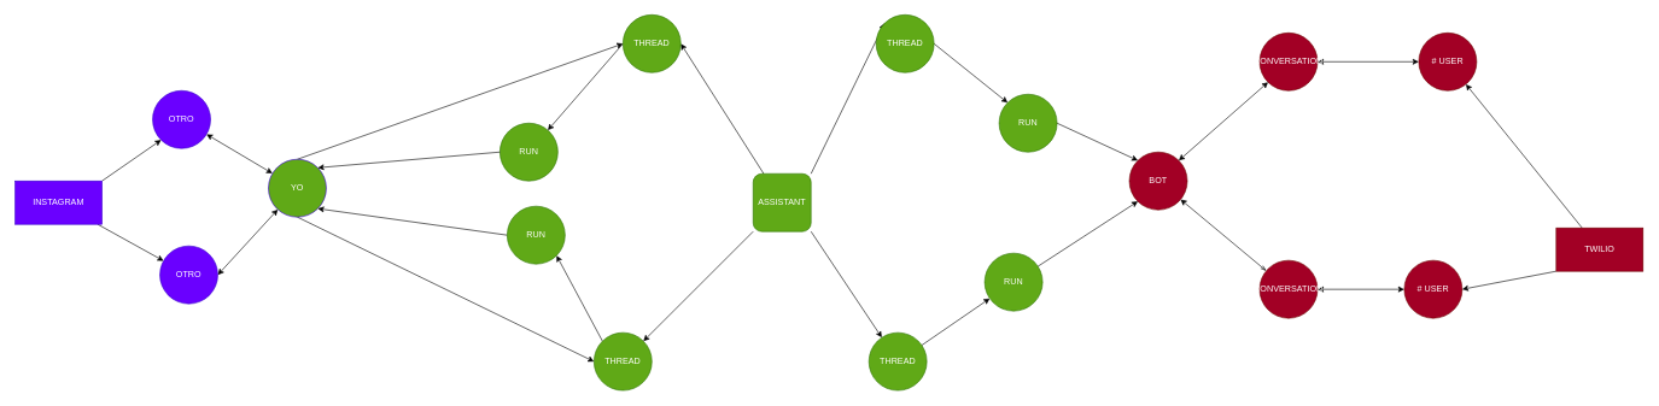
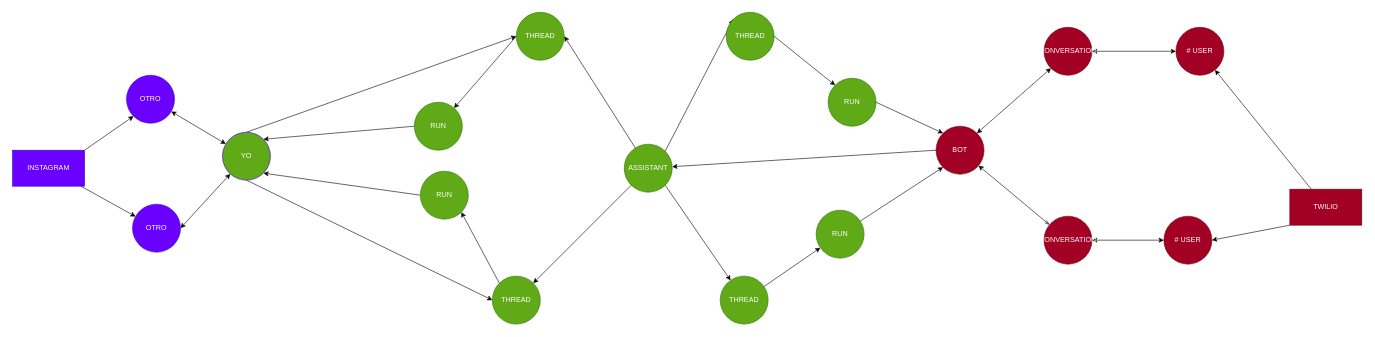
  <mxCell id="0" />
  <mxCell id="1" parent="0" />
  <mxCell id="2" value="" style="rounded=0;orthogonalLoop=1;jettySize=auto;html=1;startArrow=classic;startFill=1;" edge="1" parent="1" source="3" target="6"><mxGeometry relative="1" as="geometry" /></mxCell>
  <mxCell id="3" value="OTRO" style="ellipse;whiteSpace=wrap;html=1;rounded=0;fillColor=#6a00ff;fontColor=#ffffff;strokeColor=#3700CC;" vertex="1" parent="1"><mxGeometry x="210" y="125" width="80" height="80" as="geometry" /></mxCell>
  <mxCell id="4" style="edgeStyle=none;rounded=0;orthogonalLoop=1;jettySize=auto;html=1;entryX=0;entryY=0.5;entryDx=0;entryDy=0;strokeColor=default;align=center;verticalAlign=middle;fontFamily=Helvetica;fontSize=11;fontColor=default;labelBackgroundColor=default;endArrow=classic;exitX=0.5;exitY=0;exitDx=0;exitDy=0;" edge="1" parent="1" source="6" target="26"><mxGeometry relative="1" as="geometry" /></mxCell>
  <mxCell id="5" style="edgeStyle=none;rounded=0;orthogonalLoop=1;jettySize=auto;html=1;exitX=0.5;exitY=1;exitDx=0;exitDy=0;entryX=0;entryY=0.5;entryDx=0;entryDy=0;strokeColor=default;align=center;verticalAlign=middle;fontFamily=Helvetica;fontSize=11;fontColor=default;labelBackgroundColor=default;endArrow=classic;" edge="1" parent="1" source="6" target="34"><mxGeometry relative="1" as="geometry" /></mxCell>
  <mxCell id="6" value="YO" style="ellipse;whiteSpace=wrap;html=1;rounded=0;fillColor=#60a917;fontColor=#ffffff;strokeColor=#3700CC;" vertex="1" parent="1"><mxGeometry x="370" y="220" width="80" height="80" as="geometry" /></mxCell>
  <mxCell id="7" value="" style="rounded=0;orthogonalLoop=1;jettySize=auto;html=1;exitX=1;exitY=1;exitDx=0;exitDy=0;" edge="1" parent="1" source="24" target="10"><mxGeometry relative="1" as="geometry"><mxPoint x="1210" y="390" as="sourcePoint" /></mxGeometry></mxCell>
  <mxCell id="8" value="" style="rounded=0;orthogonalLoop=1;jettySize=auto;html=1;" edge="1" parent="1" source="10" target="12"><mxGeometry relative="1" as="geometry" /></mxCell>
  <mxCell id="9" value="" style="edgeStyle=none;rounded=0;orthogonalLoop=1;jettySize=auto;html=1;strokeColor=default;align=center;verticalAlign=middle;fontFamily=Helvetica;fontSize=11;fontColor=default;labelBackgroundColor=default;endArrow=classic;exitX=0;exitY=0;exitDx=0;exitDy=0;entryX=1;entryY=1;entryDx=0;entryDy=0;" edge="1" parent="1" source="34" target="20"><mxGeometry relative="1" as="geometry" /></mxCell>
  <mxCell id="10" value="THREAD" style="ellipse;whiteSpace=wrap;html=1;rounded=0;fillColor=#60a917;fontColor=#ffffff;strokeColor=#2D7600;" vertex="1" parent="1"><mxGeometry x="1200" y="460" width="80" height="80" as="geometry" /></mxCell>
  <mxCell id="11" style="edgeStyle=none;rounded=0;orthogonalLoop=1;jettySize=auto;html=1;entryX=0;entryY=1;entryDx=0;entryDy=0;strokeColor=default;align=center;verticalAlign=middle;fontFamily=Helvetica;fontSize=11;fontColor=default;labelBackgroundColor=default;endArrow=classic;" edge="1" parent="1" source="12" target="17"><mxGeometry relative="1" as="geometry" /></mxCell>
  <mxCell id="12" value="RUN" style="ellipse;whiteSpace=wrap;html=1;rounded=0;fillColor=#60a917;fontColor=#ffffff;strokeColor=#2D7600;" vertex="1" parent="1"><mxGeometry x="1360" y="350" width="80" height="80" as="geometry" /></mxCell>
  <mxCell id="13" value="" style="edgeStyle=orthogonalEdgeStyle;rounded=0;orthogonalLoop=1;jettySize=auto;html=1;startArrow=classic;startFill=1;" edge="1" parent="1" source="14" target="16"><mxGeometry relative="1" as="geometry" /></mxCell>
  <mxCell id="14" value="# USER" style="ellipse;whiteSpace=wrap;html=1;rounded=0;fillColor=#a20025;fontColor=#ffffff;strokeColor=#6F0000;" vertex="1" parent="1"><mxGeometry x="1940" y="360" width="80" height="80" as="geometry" /></mxCell>
  <mxCell id="15" value="" style="rounded=0;orthogonalLoop=1;jettySize=auto;html=1;strokeColor=default;startArrow=openThin;startFill=0;" edge="1" parent="1" source="16" target="17"><mxGeometry relative="1" as="geometry" /></mxCell>
  <mxCell id="16" value="CONVERSATION" style="ellipse;whiteSpace=wrap;html=1;rounded=0;fillColor=#a20025;fontColor=#ffffff;strokeColor=#6F0000;" vertex="1" parent="1"><mxGeometry x="1740" y="360" width="80" height="80" as="geometry" /></mxCell>
  <mxCell id="17" value="BOT" style="ellipse;whiteSpace=wrap;html=1;rounded=0;fillColor=#a20025;fontColor=#ffffff;strokeColor=#6F0000;" vertex="1" parent="1"><mxGeometry x="1560" y="210" width="80" height="80" as="geometry" /></mxCell>
+ <mxCell id="18" style="edgeStyle=none;rounded=0;orthogonalLoop=1;jettySize=auto;html=1;exitX=0;exitY=0.5;exitDx=0;exitDy=0;strokeColor=default;align=center;verticalAlign=middle;fontFamily=Helvetica;fontSize=11;fontColor=default;labelBackgroundColor=default;endArrow=classic;" edge="1" parent="1" source="17" target="24"><mxGeometry relative="1" as="geometry"><mxPoint x="1248.48" y="340.64" as="targetPoint" /></mxGeometry></mxCell>
  <mxCell id="19" style="edgeStyle=none;rounded=0;orthogonalLoop=1;jettySize=auto;html=1;exitX=0;exitY=0.5;exitDx=0;exitDy=0;entryX=1;entryY=1;entryDx=0;entryDy=0;strokeColor=default;align=center;verticalAlign=middle;fontFamily=Helvetica;fontSize=11;fontColor=default;labelBackgroundColor=default;endArrow=classic;" edge="1" parent="1" source="20" target="6"><mxGeometry relative="1" as="geometry" /></mxCell>
  <mxCell id="20" value="RUN" style="ellipse;whiteSpace=wrap;html=1;rounded=0;fillColor=#60a917;fontColor=#ffffff;strokeColor=#2D7600;" vertex="1" parent="1"><mxGeometry x="700" y="285" width="80" height="80" as="geometry" /></mxCell>
  <mxCell id="21" value="" style="rounded=0;orthogonalLoop=1;jettySize=auto;html=1;entryX=1;entryY=0.5;entryDx=0;entryDy=0;" edge="1" parent="1" source="24" target="26"><mxGeometry relative="1" as="geometry" /></mxCell>
  <mxCell id="22" style="edgeStyle=none;rounded=0;orthogonalLoop=1;jettySize=auto;html=1;exitX=0;exitY=1;exitDx=0;exitDy=0;entryX=1;entryY=0;entryDx=0;entryDy=0;strokeColor=default;align=center;verticalAlign=middle;fontFamily=Helvetica;fontSize=11;fontColor=default;labelBackgroundColor=default;endArrow=classic;" edge="1" parent="1" source="24" target="34"><mxGeometry relative="1" as="geometry" /></mxCell>
  <mxCell id="23" style="edgeStyle=none;rounded=0;orthogonalLoop=1;jettySize=auto;html=1;exitX=1;exitY=0;exitDx=0;exitDy=0;entryX=0;entryY=0;entryDx=0;entryDy=0;strokeColor=default;align=center;verticalAlign=middle;fontFamily=Helvetica;fontSize=11;fontColor=default;labelBackgroundColor=default;endArrow=classic;" edge="1" parent="1" source="24" target="43"><mxGeometry relative="1" as="geometry" /></mxCell>
- <mxCell id="24" value="ASSISTANT" style="whiteSpace=wrap;html=1;fillColor=#60a917;fontColor=#ffffff;strokeColor=#2D7600;rounded=1;" vertex="1" parent="1"><mxGeometry x="1040" y="240" width="80" height="80" as="geometry" /></mxCell>
+ <mxCell id="24" value="ASSISTANT" style="ellipse;whiteSpace=wrap;html=1;rounded=0;fillColor=#60a917;fontColor=#ffffff;strokeColor=#2D7600;" vertex="1" parent="1"><mxGeometry x="1040" y="240" width="80" height="80" as="geometry" /></mxCell>
  <mxCell id="25" style="edgeStyle=none;rounded=0;orthogonalLoop=1;jettySize=auto;html=1;exitX=0;exitY=0.5;exitDx=0;exitDy=0;strokeColor=default;align=center;verticalAlign=middle;fontFamily=Helvetica;fontSize=11;fontColor=default;labelBackgroundColor=default;endArrow=classic;" edge="1" parent="1" source="26" target="32"><mxGeometry relative="1" as="geometry" /></mxCell>
  <mxCell id="26" value="THREAD" style="ellipse;whiteSpace=wrap;html=1;rounded=0;fillColor=#60a917;fontColor=#ffffff;strokeColor=#2D7600;" vertex="1" parent="1"><mxGeometry x="860" y="20" width="80" height="80" as="geometry" /></mxCell>
  <mxCell id="27" value="" style="rounded=0;orthogonalLoop=1;jettySize=auto;html=1;" edge="1" parent="1" source="29" target="31"><mxGeometry relative="1" as="geometry" /></mxCell>
  <mxCell id="28" style="edgeStyle=none;rounded=0;orthogonalLoop=1;jettySize=auto;html=1;exitX=1;exitY=0;exitDx=0;exitDy=0;entryX=0;entryY=1;entryDx=0;entryDy=0;strokeColor=default;align=center;verticalAlign=middle;fontFamily=Helvetica;fontSize=11;fontColor=default;labelBackgroundColor=default;endArrow=classic;" edge="1" parent="1" source="29" target="3"><mxGeometry relative="1" as="geometry" /></mxCell>
  <mxCell id="29" value="INSTAGRAM" style="rounded=0;whiteSpace=wrap;html=1;fillColor=#6a00ff;fontColor=#ffffff;strokeColor=#3700CC;" vertex="1" parent="1"><mxGeometry x="20" y="250" width="120" height="60" as="geometry" /></mxCell>
  <mxCell id="30" style="edgeStyle=none;rounded=0;orthogonalLoop=1;jettySize=auto;html=1;exitX=1;exitY=0.5;exitDx=0;exitDy=0;strokeColor=default;align=center;verticalAlign=middle;fontFamily=Helvetica;fontSize=11;fontColor=default;labelBackgroundColor=default;endArrow=classic;startArrow=classic;startFill=1;" edge="1" parent="1" source="31" target="6"><mxGeometry relative="1" as="geometry" /></mxCell>
  <mxCell id="31" value="OTRO" style="ellipse;whiteSpace=wrap;html=1;rounded=0;fillColor=#6a00ff;fontColor=#ffffff;strokeColor=#3700CC;" vertex="1" parent="1"><mxGeometry x="220" y="340" width="80" height="80" as="geometry" /></mxCell>
  <mxCell id="32" value="RUN" style="ellipse;whiteSpace=wrap;html=1;rounded=0;fillColor=#60a917;fontColor=#ffffff;strokeColor=#2D7600;" vertex="1" parent="1"><mxGeometry x="690" y="170" width="80" height="80" as="geometry" /></mxCell>
  <mxCell id="33" style="edgeStyle=none;rounded=0;orthogonalLoop=1;jettySize=auto;html=1;exitX=0;exitY=0.5;exitDx=0;exitDy=0;entryX=1;entryY=0;entryDx=0;entryDy=0;strokeColor=default;align=center;verticalAlign=middle;fontFamily=Helvetica;fontSize=11;fontColor=default;labelBackgroundColor=default;endArrow=classic;" edge="1" parent="1" source="32" target="6"><mxGeometry relative="1" as="geometry" /></mxCell>
  <mxCell id="34" value="THREAD" style="ellipse;whiteSpace=wrap;html=1;rounded=0;fillColor=#60a917;fontColor=#ffffff;strokeColor=#2D7600;" vertex="1" parent="1"><mxGeometry x="820" y="460" width="80" height="80" as="geometry" /></mxCell>
  <mxCell id="35" value="" style="rounded=0;orthogonalLoop=1;jettySize=auto;html=1;" edge="1" parent="1" source="37" target="39"><mxGeometry relative="1" as="geometry" /></mxCell>
  <mxCell id="36" style="edgeStyle=none;rounded=0;orthogonalLoop=1;jettySize=auto;html=1;exitX=0;exitY=1;exitDx=0;exitDy=0;entryX=1;entryY=0.5;entryDx=0;entryDy=0;strokeColor=default;align=center;verticalAlign=middle;fontFamily=Helvetica;fontSize=11;fontColor=default;labelBackgroundColor=default;endArrow=classic;" edge="1" parent="1" source="37" target="14"><mxGeometry relative="1" as="geometry" /></mxCell>
  <mxCell id="37" value="TWILIO" style="rounded=0;whiteSpace=wrap;html=1;fillColor=#a20025;fontColor=#ffffff;strokeColor=#6F0000;" vertex="1" parent="1"><mxGeometry x="2150" y="315" width="120" height="60" as="geometry" /></mxCell>
  <mxCell id="38" value="" style="edgeStyle=orthogonalEdgeStyle;rounded=0;orthogonalLoop=1;jettySize=auto;html=1;startArrow=classic;startFill=1;" edge="1" parent="1" source="39" target="41"><mxGeometry relative="1" as="geometry" /></mxCell>
  <mxCell id="39" value="# USER" style="ellipse;whiteSpace=wrap;html=1;rounded=0;fillColor=#a20025;fontColor=#ffffff;strokeColor=#6F0000;" vertex="1" parent="1"><mxGeometry x="1960" y="45" width="80" height="80" as="geometry" /></mxCell>
  <mxCell id="40" style="edgeStyle=none;rounded=0;orthogonalLoop=1;jettySize=auto;html=1;exitX=0;exitY=1;exitDx=0;exitDy=0;entryX=1;entryY=0;entryDx=0;entryDy=0;strokeColor=default;align=center;verticalAlign=middle;fontFamily=Helvetica;fontSize=11;fontColor=default;labelBackgroundColor=default;endArrow=classic;startArrow=classic;startFill=1;" edge="1" parent="1" source="41" target="17"><mxGeometry relative="1" as="geometry" /></mxCell>
  <mxCell id="41" value="CONVERSATION" style="ellipse;whiteSpace=wrap;html=1;rounded=0;fillColor=#a20025;fontColor=#ffffff;strokeColor=#6F0000;" vertex="1" parent="1"><mxGeometry x="1740" y="45" width="80" height="80" as="geometry" /></mxCell>
  <mxCell id="42" style="edgeStyle=none;rounded=0;orthogonalLoop=1;jettySize=auto;html=1;exitX=1;exitY=0.5;exitDx=0;exitDy=0;entryX=0;entryY=0;entryDx=0;entryDy=0;strokeColor=default;align=center;verticalAlign=middle;fontFamily=Helvetica;fontSize=11;fontColor=default;labelBackgroundColor=default;endArrow=classic;" edge="1" parent="1" source="43" target="45"><mxGeometry relative="1" as="geometry" /></mxCell>
  <mxCell id="43" value="THREAD" style="ellipse;whiteSpace=wrap;html=1;rounded=0;fillColor=#60a917;fontColor=#ffffff;strokeColor=#2D7600;" vertex="1" parent="1"><mxGeometry x="1210" y="20" width="80" height="80" as="geometry" /></mxCell>
  <mxCell id="44" style="edgeStyle=none;rounded=0;orthogonalLoop=1;jettySize=auto;html=1;exitX=1;exitY=0.5;exitDx=0;exitDy=0;entryX=0;entryY=0;entryDx=0;entryDy=0;strokeColor=default;align=center;verticalAlign=middle;fontFamily=Helvetica;fontSize=11;fontColor=default;labelBackgroundColor=default;endArrow=classic;" edge="1" parent="1" source="45" target="17"><mxGeometry relative="1" as="geometry" /></mxCell>
  <mxCell id="45" value="RUN" style="ellipse;whiteSpace=wrap;html=1;rounded=0;fillColor=#60a917;fontColor=#ffffff;strokeColor=#2D7600;" vertex="1" parent="1"><mxGeometry x="1380" y="130" width="80" height="80" as="geometry" /></mxCell>
